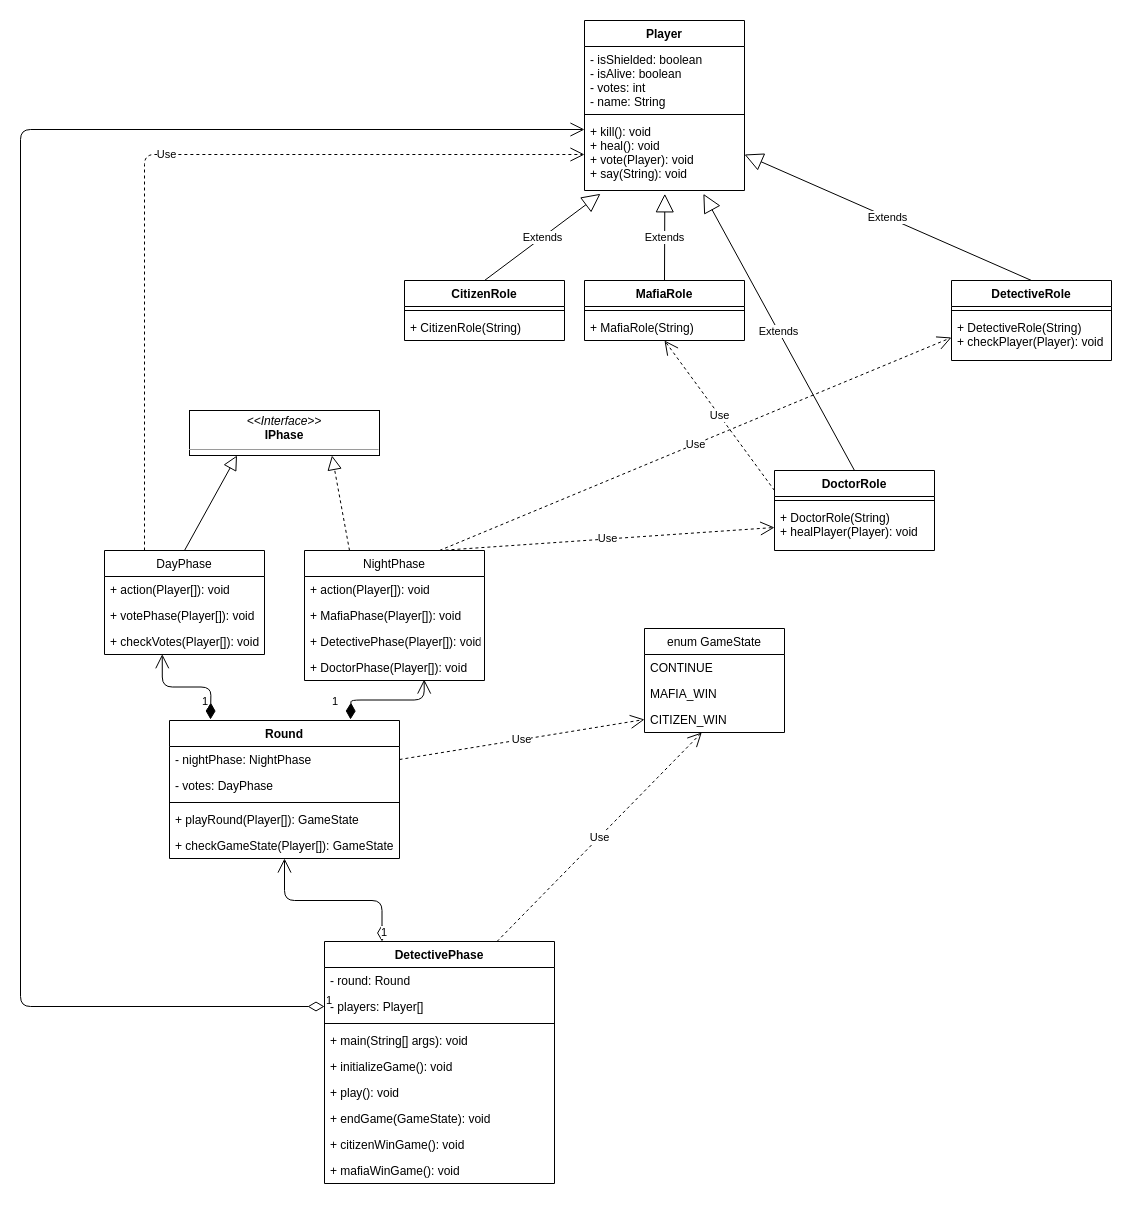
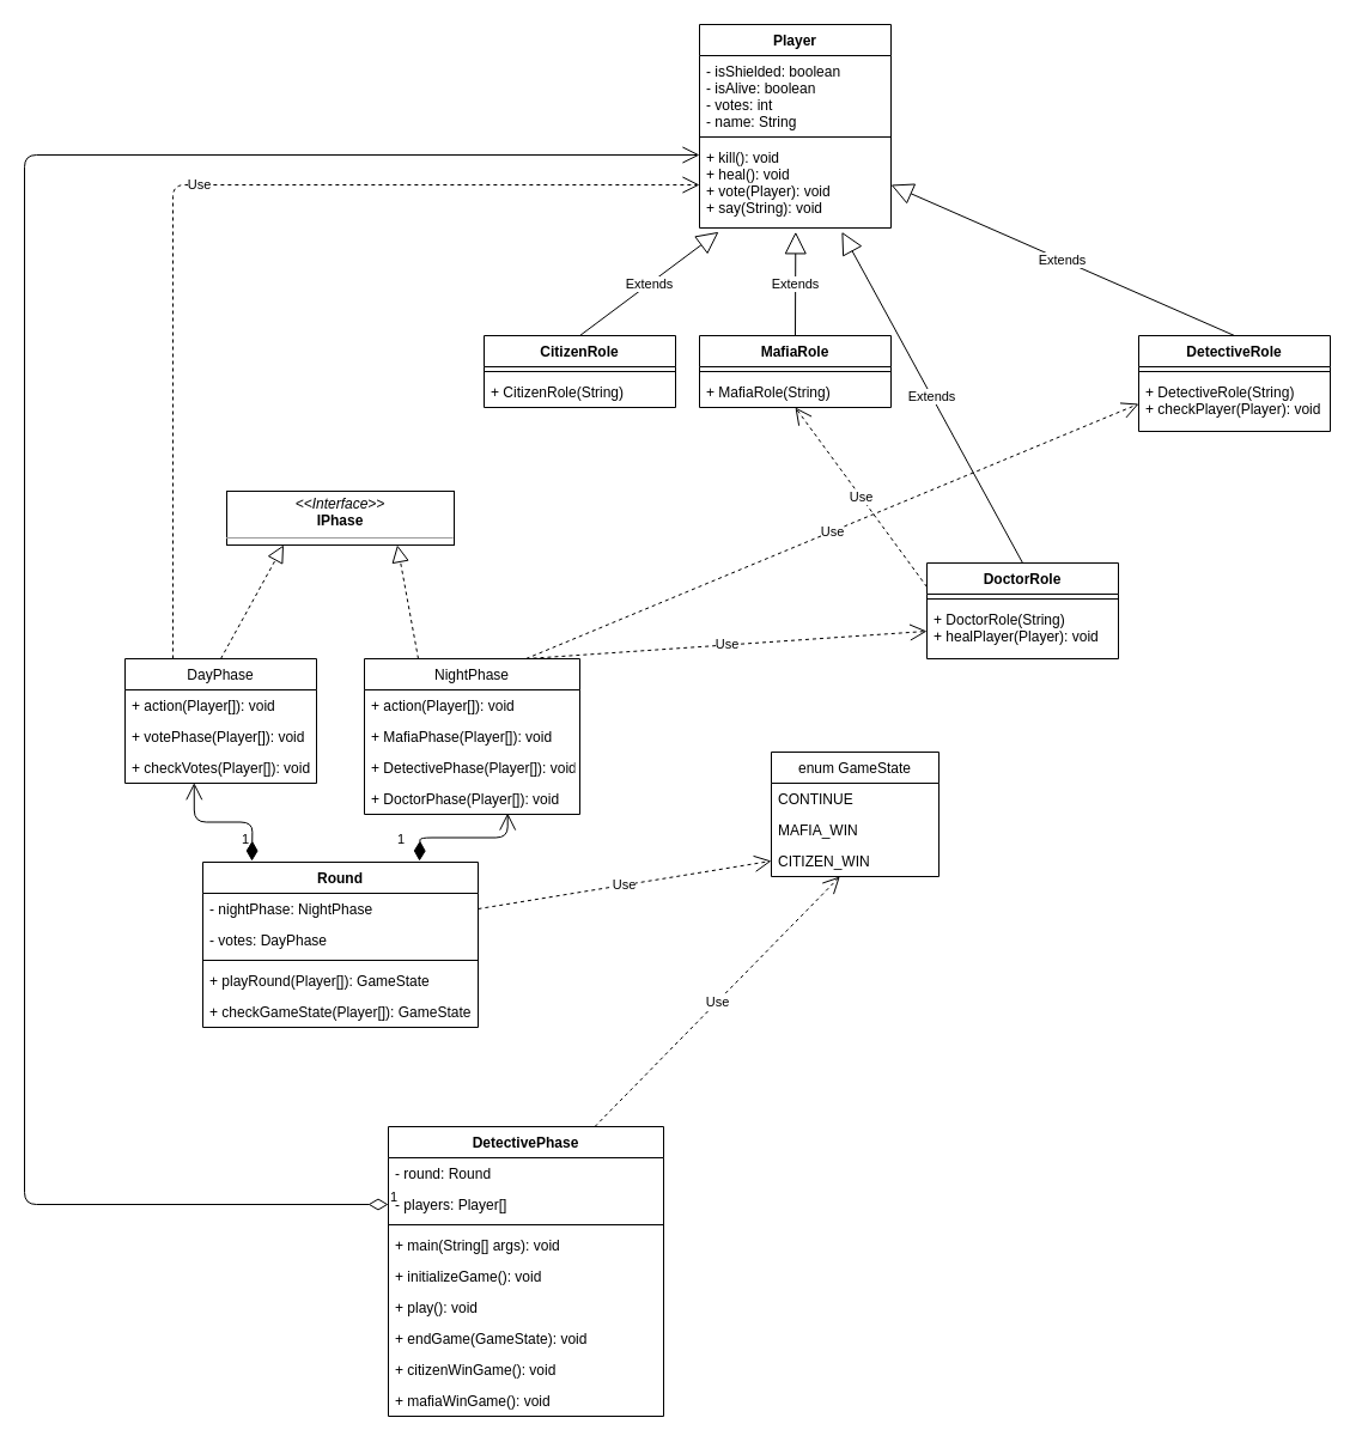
  <mxCell id="0" />
  <mxCell id="1" parent="0" />
  <mxCell id="2" value="Extends" style="endArrow=block;endSize=16;endFill=0;html=1;exitX=0.5;exitY=0;exitDx=0;exitDy=0;entryX=0.1;entryY=1.046;entryDx=0;entryDy=0;entryPerimeter=0;" parent="1" source="22" target="18" edge="1"><mxGeometry width="160" relative="1" as="geometry"><mxPoint x="564" y="410" as="sourcePoint" /><mxPoint x="614" y="210" as="targetPoint" /></mxGeometry></mxCell>
  <mxCell id="3" value="Extends" style="endArrow=block;endSize=16;endFill=0;html=1;exitX=0.5;exitY=0;exitDx=0;exitDy=0;entryX=0.502;entryY=1.046;entryDx=0;entryDy=0;entryPerimeter=0;" parent="1" source="19" target="18" edge="1"><mxGeometry width="160" relative="1" as="geometry"><mxPoint x="564" y="410" as="sourcePoint" /><mxPoint x="614" y="210" as="targetPoint" /></mxGeometry></mxCell>
  <mxCell id="4" value="Extends" style="endArrow=block;endSize=16;endFill=0;html=1;exitX=0.5;exitY=0;exitDx=0;exitDy=0;entryX=0.743;entryY=1.046;entryDx=0;entryDy=0;entryPerimeter=0;" parent="1" source="58" target="18" edge="1"><mxGeometry width="160" relative="1" as="geometry"><mxPoint x="564" y="410" as="sourcePoint" /><mxPoint x="614" y="210" as="targetPoint" /></mxGeometry></mxCell>
  <mxCell id="5" value="Extends" style="endArrow=block;endSize=16;endFill=0;html=1;exitX=0.5;exitY=0;exitDx=0;exitDy=0;entryX=1;entryY=0.5;entryDx=0;entryDy=0;" parent="1" source="25" target="18" edge="1"><mxGeometry width="160" relative="1" as="geometry"><mxPoint x="564" y="410" as="sourcePoint" /><mxPoint x="614" y="210" as="targetPoint" /></mxGeometry></mxCell>
  <mxCell id="6" value="&lt;p style=&quot;margin: 0px ; margin-top: 4px ; text-align: center&quot;&gt;&lt;i&gt;&amp;lt;&amp;lt;Interface&amp;gt;&amp;gt;&lt;/i&gt;&lt;br&gt;&lt;b&gt;IPhase&lt;/b&gt;&lt;/p&gt;&lt;hr size=&quot;1&quot;&gt;&lt;p style=&quot;margin: 0px ; margin-left: 4px&quot;&gt;+ action(Player[]): void&lt;/p&gt;" style="verticalAlign=top;align=left;overflow=fill;fontSize=12;fontFamily=Helvetica;html=1;" parent="1" vertex="1"><mxGeometry x="189" y="410" width="190" height="45" as="geometry" /></mxCell>
- <mxCell id="7" value="" style="endArrow=block;dashed=0;endFill=0;endSize=12;html=1;exitX=0.5;exitY=0;exitDx=0;exitDy=0;entryX=0.25;entryY=1;entryDx=0;entryDy=0;" parent="1" source="28" target="6" edge="1"><mxGeometry width="160" relative="1" as="geometry"><mxPoint x="204" y="570" as="sourcePoint" /><mxPoint x="364" y="570" as="targetPoint" /></mxGeometry></mxCell>
+ <mxCell id="7" value="" style="endArrow=block;dashed=1;endFill=0;endSize=12;html=1;exitX=0.5;exitY=0;exitDx=0;exitDy=0;entryX=0.25;entryY=1;entryDx=0;entryDy=0;" parent="1" source="28" target="6" edge="1"><mxGeometry width="160" relative="1" as="geometry"><mxPoint x="204" y="570" as="sourcePoint" /><mxPoint x="364" y="570" as="targetPoint" /></mxGeometry></mxCell>
  <mxCell id="8" value="" style="endArrow=block;dashed=1;endFill=0;endSize=12;html=1;exitX=0.25;exitY=0;exitDx=0;exitDy=0;entryX=0.75;entryY=1;entryDx=0;entryDy=0;" parent="1" source="32" target="6" edge="1"><mxGeometry width="160" relative="1" as="geometry"><mxPoint x="204" y="570" as="sourcePoint" /><mxPoint x="364" y="570" as="targetPoint" /></mxGeometry></mxCell>
  <mxCell id="9" value="Use" style="endArrow=open;endSize=12;dashed=1;html=1;exitX=0.75;exitY=0;exitDx=0;exitDy=0;entryX=0;entryY=0.5;entryDx=0;entryDy=0;" parent="1" source="32" target="60" edge="1"><mxGeometry width="160" relative="1" as="geometry"><mxPoint x="484" y="580" as="sourcePoint" /><mxPoint x="644" y="580" as="targetPoint" /></mxGeometry></mxCell>
  <mxCell id="10" value="Use" style="endArrow=open;endSize=12;dashed=1;html=1;exitX=0.75;exitY=0;exitDx=0;exitDy=0;entryX=0;entryY=0.5;entryDx=0;entryDy=0;" parent="1" source="32" target="27" edge="1"><mxGeometry width="160" relative="1" as="geometry"><mxPoint x="484" y="580" as="sourcePoint" /><mxPoint x="644" y="580" as="targetPoint" /></mxGeometry></mxCell>
  <mxCell id="11" value="Use" style="endArrow=open;endSize=12;dashed=1;html=1;exitX=0.25;exitY=0;exitDx=0;exitDy=0;entryX=0;entryY=0.5;entryDx=0;entryDy=0;" parent="1" source="28" target="18" edge="1"><mxGeometry width="160" relative="1" as="geometry"><mxPoint x="144" y="550" as="sourcePoint" /><mxPoint x="144" y="160" as="targetPoint" /><Array as="points"><mxPoint x="144" y="154" /></Array></mxGeometry></mxCell>
  <mxCell id="12" value="Use" style="endArrow=open;endSize=12;dashed=1;html=1;exitX=1;exitY=0.5;exitDx=0;exitDy=0;entryX=0;entryY=0.5;entryDx=0;entryDy=0;" parent="1" source="52" target="50" edge="1"><mxGeometry width="160" relative="1" as="geometry"><mxPoint x="424" y="620" as="sourcePoint" /><mxPoint x="584" y="620" as="targetPoint" /></mxGeometry></mxCell>
  <mxCell id="13" value="Use" style="endArrow=open;endSize=12;dashed=1;html=1;exitX=0.75;exitY=0;exitDx=0;exitDy=0;" parent="1" source="37" target="50" edge="1"><mxGeometry width="160" relative="1" as="geometry"><mxPoint x="474" y="860" as="sourcePoint" /><mxPoint x="634" y="860" as="targetPoint" /></mxGeometry></mxCell>
  <mxCell id="14" value="Use" style="endArrow=open;endSize=12;dashed=1;html=1;exitX=0;exitY=0.25;exitDx=0;exitDy=0;entryX=0.5;entryY=1;entryDx=0;entryDy=0;entryPerimeter=0;" parent="1" source="58" target="21" edge="1"><mxGeometry width="160" relative="1" as="geometry"><mxPoint x="624" y="390" as="sourcePoint" /><mxPoint x="784" y="390" as="targetPoint" /></mxGeometry></mxCell>
  <mxCell id="15" value="Player" style="swimlane;fontStyle=1;align=center;verticalAlign=top;childLayout=stackLayout;horizontal=1;startSize=26;horizontalStack=0;resizeParent=1;resizeParentMax=0;resizeLast=0;collapsible=1;marginBottom=0;" parent="1" vertex="1"><mxGeometry x="584" y="20" width="160" height="170" as="geometry" /></mxCell>
  <mxCell id="16" value="- isShielded: boolean&#10;- isAlive: boolean&#10;- votes: int&#10;- name: String" style="text;strokeColor=none;fillColor=none;align=left;verticalAlign=top;spacingLeft=4;spacingRight=4;overflow=hidden;rotatable=0;points=[[0,0.5],[1,0.5]];portConstraint=eastwest;" parent="15" vertex="1"><mxGeometry y="26" width="160" height="64" as="geometry" /></mxCell>
  <mxCell id="17" value="" style="line;strokeWidth=1;fillColor=none;align=left;verticalAlign=middle;spacingTop=-1;spacingLeft=3;spacingRight=3;rotatable=0;labelPosition=right;points=[];portConstraint=eastwest;" parent="15" vertex="1"><mxGeometry y="90" width="160" height="8" as="geometry" /></mxCell>
  <mxCell id="18" value="+ kill(): void&#10;+ heal(): void&#10;+ vote(Player): void&#10;+ say(String): void" style="text;strokeColor=none;fillColor=none;align=left;verticalAlign=top;spacingLeft=4;spacingRight=4;overflow=hidden;rotatable=0;points=[[0,0.5],[1,0.5]];portConstraint=eastwest;" parent="15" vertex="1"><mxGeometry y="98" width="160" height="72" as="geometry" /></mxCell>
  <mxCell id="19" value="MafiaRole" style="swimlane;fontStyle=1;align=center;verticalAlign=top;childLayout=stackLayout;horizontal=1;startSize=26;horizontalStack=0;resizeParent=1;resizeParentMax=0;resizeLast=0;collapsible=1;marginBottom=0;" parent="1" vertex="1"><mxGeometry x="584" y="280" width="160" height="60" as="geometry" /></mxCell>
  <mxCell id="20" value="" style="line;strokeWidth=1;fillColor=none;align=left;verticalAlign=middle;spacingTop=-1;spacingLeft=3;spacingRight=3;rotatable=0;labelPosition=right;points=[];portConstraint=eastwest;" parent="19" vertex="1"><mxGeometry y="26" width="160" height="8" as="geometry" /></mxCell>
  <mxCell id="21" value="+ MafiaRole(String)" style="text;strokeColor=none;fillColor=none;align=left;verticalAlign=top;spacingLeft=4;spacingRight=4;overflow=hidden;rotatable=0;points=[[0,0.5],[1,0.5]];portConstraint=eastwest;" parent="19" vertex="1"><mxGeometry y="34" width="160" height="26" as="geometry" /></mxCell>
  <mxCell id="22" value="CitizenRole" style="swimlane;fontStyle=1;align=center;verticalAlign=top;childLayout=stackLayout;horizontal=1;startSize=26;horizontalStack=0;resizeParent=1;resizeParentMax=0;resizeLast=0;collapsible=1;marginBottom=0;" parent="1" vertex="1"><mxGeometry x="404" y="280" width="160" height="60" as="geometry" /></mxCell>
  <mxCell id="23" value="" style="line;strokeWidth=1;fillColor=none;align=left;verticalAlign=middle;spacingTop=-1;spacingLeft=3;spacingRight=3;rotatable=0;labelPosition=right;points=[];portConstraint=eastwest;" parent="22" vertex="1"><mxGeometry y="26" width="160" height="8" as="geometry" /></mxCell>
  <mxCell id="24" value="+ CitizenRole(String)" style="text;strokeColor=none;fillColor=none;align=left;verticalAlign=top;spacingLeft=4;spacingRight=4;overflow=hidden;rotatable=0;points=[[0,0.5],[1,0.5]];portConstraint=eastwest;" parent="22" vertex="1"><mxGeometry y="34" width="160" height="26" as="geometry" /></mxCell>
  <mxCell id="25" value="DetectiveRole" style="swimlane;fontStyle=1;align=center;verticalAlign=top;childLayout=stackLayout;horizontal=1;startSize=26;horizontalStack=0;resizeParent=1;resizeParentMax=0;resizeLast=0;collapsible=1;marginBottom=0;" parent="1" vertex="1"><mxGeometry x="951" y="280" width="160" height="80" as="geometry" /></mxCell>
  <mxCell id="26" value="" style="line;strokeWidth=1;fillColor=none;align=left;verticalAlign=middle;spacingTop=-1;spacingLeft=3;spacingRight=3;rotatable=0;labelPosition=right;points=[];portConstraint=eastwest;" parent="25" vertex="1"><mxGeometry y="26" width="160" height="8" as="geometry" /></mxCell>
  <mxCell id="27" value="+ DetectiveRole(String)&#10;+ checkPlayer(Player): void" style="text;strokeColor=none;fillColor=none;align=left;verticalAlign=top;spacingLeft=4;spacingRight=4;overflow=hidden;rotatable=0;points=[[0,0.5],[1,0.5]];portConstraint=eastwest;" parent="25" vertex="1"><mxGeometry y="34" width="160" height="46" as="geometry" /></mxCell>
  <mxCell id="28" value="DayPhase" style="swimlane;fontStyle=0;childLayout=stackLayout;horizontal=1;startSize=26;fillColor=none;horizontalStack=0;resizeParent=1;resizeParentMax=0;resizeLast=0;collapsible=1;marginBottom=0;" parent="1" vertex="1"><mxGeometry x="104" y="550" width="160" height="104" as="geometry" /></mxCell>
  <mxCell id="29" value="+ action(Player[]): void" style="text;strokeColor=none;fillColor=none;align=left;verticalAlign=top;spacingLeft=4;spacingRight=4;overflow=hidden;rotatable=0;points=[[0,0.5],[1,0.5]];portConstraint=eastwest;" parent="28" vertex="1"><mxGeometry y="26" width="160" height="26" as="geometry" /></mxCell>
  <mxCell id="30" value="+ votePhase(Player[]): void" style="text;strokeColor=none;fillColor=none;align=left;verticalAlign=top;spacingLeft=4;spacingRight=4;overflow=hidden;rotatable=0;points=[[0,0.5],[1,0.5]];portConstraint=eastwest;" parent="28" vertex="1"><mxGeometry y="52" width="160" height="26" as="geometry" /></mxCell>
  <mxCell id="31" value="+ checkVotes(Player[]): void" style="text;strokeColor=none;fillColor=none;align=left;verticalAlign=top;spacingLeft=4;spacingRight=4;overflow=hidden;rotatable=0;points=[[0,0.5],[1,0.5]];portConstraint=eastwest;" parent="28" vertex="1"><mxGeometry y="78" width="160" height="26" as="geometry" /></mxCell>
  <mxCell id="32" value="NightPhase" style="swimlane;fontStyle=0;childLayout=stackLayout;horizontal=1;startSize=26;fillColor=none;horizontalStack=0;resizeParent=1;resizeParentMax=0;resizeLast=0;collapsible=1;marginBottom=0;" parent="1" vertex="1"><mxGeometry x="304" y="550" width="180" height="130" as="geometry" /></mxCell>
  <mxCell id="33" value="+ action(Player[]): void" style="text;strokeColor=none;fillColor=none;align=left;verticalAlign=top;spacingLeft=4;spacingRight=4;overflow=hidden;rotatable=0;points=[[0,0.5],[1,0.5]];portConstraint=eastwest;" parent="32" vertex="1"><mxGeometry y="26" width="180" height="26" as="geometry" /></mxCell>
  <mxCell id="34" value="+ MafiaPhase(Player[]): void" style="text;strokeColor=none;fillColor=none;align=left;verticalAlign=top;spacingLeft=4;spacingRight=4;overflow=hidden;rotatable=0;points=[[0,0.5],[1,0.5]];portConstraint=eastwest;" parent="32" vertex="1"><mxGeometry y="52" width="180" height="26" as="geometry" /></mxCell>
  <mxCell id="35" value="+ DetectivePhase(Player[]): void" style="text;strokeColor=none;fillColor=none;align=left;verticalAlign=top;spacingLeft=4;spacingRight=4;overflow=hidden;rotatable=0;points=[[0,0.5],[1,0.5]];portConstraint=eastwest;" parent="32" vertex="1"><mxGeometry y="78" width="180" height="26" as="geometry" /></mxCell>
  <mxCell id="36" value="+ DoctorPhase(Player[]): void" style="text;strokeColor=none;fillColor=none;align=left;verticalAlign=top;spacingLeft=4;spacingRight=4;overflow=hidden;rotatable=0;points=[[0,0.5],[1,0.5]];portConstraint=eastwest;" parent="32" vertex="1"><mxGeometry y="104" width="180" height="26" as="geometry" /></mxCell>
  <mxCell id="37" value="DetectivePhase" style="swimlane;fontStyle=1;align=center;verticalAlign=top;childLayout=stackLayout;horizontal=1;startSize=26;horizontalStack=0;resizeParent=1;resizeParentMax=0;resizeLast=0;collapsible=1;marginBottom=0;" parent="1" vertex="1"><mxGeometry x="324" y="941" width="230" height="242" as="geometry" /></mxCell>
  <mxCell id="38" value="- round: Round&#10;" style="text;strokeColor=none;fillColor=none;align=left;verticalAlign=top;spacingLeft=4;spacingRight=4;overflow=hidden;rotatable=0;points=[[0,0.5],[1,0.5]];portConstraint=eastwest;" parent="37" vertex="1"><mxGeometry y="26" width="230" height="26" as="geometry" /></mxCell>
  <mxCell id="39" value="- players: Player[]&#10;" style="text;strokeColor=none;fillColor=none;align=left;verticalAlign=top;spacingLeft=4;spacingRight=4;overflow=hidden;rotatable=0;points=[[0,0.5],[1,0.5]];portConstraint=eastwest;" parent="37" vertex="1"><mxGeometry y="52" width="230" height="26" as="geometry" /></mxCell>
  <mxCell id="40" value="" style="line;strokeWidth=1;fillColor=none;align=left;verticalAlign=middle;spacingTop=-1;spacingLeft=3;spacingRight=3;rotatable=0;labelPosition=right;points=[];portConstraint=eastwest;" parent="37" vertex="1"><mxGeometry y="78" width="230" height="8" as="geometry" /></mxCell>
  <mxCell id="41" value="+ main(String[] args): void" style="text;strokeColor=none;fillColor=none;align=left;verticalAlign=top;spacingLeft=4;spacingRight=4;overflow=hidden;rotatable=0;points=[[0,0.5],[1,0.5]];portConstraint=eastwest;" vertex="1" parent="37"><mxGeometry y="86" width="230" height="26" as="geometry" /></mxCell>
  <mxCell id="42" value="+ initializeGame(): void" style="text;strokeColor=none;fillColor=none;align=left;verticalAlign=top;spacingLeft=4;spacingRight=4;overflow=hidden;rotatable=0;points=[[0,0.5],[1,0.5]];portConstraint=eastwest;" parent="37" vertex="1"><mxGeometry y="112" width="230" height="26" as="geometry" /></mxCell>
  <mxCell id="43" value="+ play(): void" style="text;strokeColor=none;fillColor=none;align=left;verticalAlign=top;spacingLeft=4;spacingRight=4;overflow=hidden;rotatable=0;points=[[0,0.5],[1,0.5]];portConstraint=eastwest;" parent="37" vertex="1"><mxGeometry y="138" width="230" height="26" as="geometry" /></mxCell>
  <mxCell id="44" value="+ endGame(GameState): void" style="text;strokeColor=none;fillColor=none;align=left;verticalAlign=top;spacingLeft=4;spacingRight=4;overflow=hidden;rotatable=0;points=[[0,0.5],[1,0.5]];portConstraint=eastwest;" parent="37" vertex="1"><mxGeometry y="164" width="230" height="26" as="geometry" /></mxCell>
  <mxCell id="45" value="+ citizenWinGame(): void" style="text;strokeColor=none;fillColor=none;align=left;verticalAlign=top;spacingLeft=4;spacingRight=4;overflow=hidden;rotatable=0;points=[[0,0.5],[1,0.5]];portConstraint=eastwest;" parent="37" vertex="1"><mxGeometry y="190" width="230" height="26" as="geometry" /></mxCell>
  <mxCell id="46" value="+ mafiaWinGame(): void" style="text;strokeColor=none;fillColor=none;align=left;verticalAlign=top;spacingLeft=4;spacingRight=4;overflow=hidden;rotatable=0;points=[[0,0.5],[1,0.5]];portConstraint=eastwest;" parent="37" vertex="1"><mxGeometry y="216" width="230" height="26" as="geometry" /></mxCell>
  <mxCell id="47" value="enum GameState" style="swimlane;fontStyle=0;childLayout=stackLayout;horizontal=1;startSize=26;fillColor=none;horizontalStack=0;resizeParent=1;resizeParentMax=0;resizeLast=0;collapsible=1;marginBottom=0;" parent="1" vertex="1"><mxGeometry x="644" y="628" width="140" height="104" as="geometry" /></mxCell>
  <mxCell id="48" value="CONTINUE" style="text;strokeColor=none;fillColor=none;align=left;verticalAlign=top;spacingLeft=4;spacingRight=4;overflow=hidden;rotatable=0;points=[[0,0.5],[1,0.5]];portConstraint=eastwest;" parent="47" vertex="1"><mxGeometry y="26" width="140" height="26" as="geometry" /></mxCell>
  <mxCell id="49" value="MAFIA_WIN" style="text;strokeColor=none;fillColor=none;align=left;verticalAlign=top;spacingLeft=4;spacingRight=4;overflow=hidden;rotatable=0;points=[[0,0.5],[1,0.5]];portConstraint=eastwest;" parent="47" vertex="1"><mxGeometry y="52" width="140" height="26" as="geometry" /></mxCell>
  <mxCell id="50" value="CITIZEN_WIN" style="text;strokeColor=none;fillColor=none;align=left;verticalAlign=top;spacingLeft=4;spacingRight=4;overflow=hidden;rotatable=0;points=[[0,0.5],[1,0.5]];portConstraint=eastwest;" parent="47" vertex="1"><mxGeometry y="78" width="140" height="26" as="geometry" /></mxCell>
  <mxCell id="51" value="Round" style="swimlane;fontStyle=1;align=center;verticalAlign=top;childLayout=stackLayout;horizontal=1;startSize=26;horizontalStack=0;resizeParent=1;resizeParentMax=0;resizeLast=0;collapsible=1;marginBottom=0;" parent="1" vertex="1"><mxGeometry x="169" y="720" width="230" height="138" as="geometry" /></mxCell>
  <mxCell id="52" value="- nightPhase: NightPhase&#10;" style="text;strokeColor=none;fillColor=none;align=left;verticalAlign=top;spacingLeft=4;spacingRight=4;overflow=hidden;rotatable=0;points=[[0,0.5],[1,0.5]];portConstraint=eastwest;" parent="51" vertex="1"><mxGeometry y="26" width="230" height="26" as="geometry" /></mxCell>
  <mxCell id="53" value="- votes: DayPhase&#10;" style="text;strokeColor=none;fillColor=none;align=left;verticalAlign=top;spacingLeft=4;spacingRight=4;overflow=hidden;rotatable=0;points=[[0,0.5],[1,0.5]];portConstraint=eastwest;" parent="51" vertex="1"><mxGeometry y="52" width="230" height="26" as="geometry" /></mxCell>
  <mxCell id="54" value="" style="line;strokeWidth=1;fillColor=none;align=left;verticalAlign=middle;spacingTop=-1;spacingLeft=3;spacingRight=3;rotatable=0;labelPosition=right;points=[];portConstraint=eastwest;" parent="51" vertex="1"><mxGeometry y="78" width="230" height="8" as="geometry" /></mxCell>
  <mxCell id="55" value="+ playRound(Player[]): GameState" style="text;strokeColor=none;fillColor=none;align=left;verticalAlign=top;spacingLeft=4;spacingRight=4;overflow=hidden;rotatable=0;points=[[0,0.5],[1,0.5]];portConstraint=eastwest;" parent="51" vertex="1"><mxGeometry y="86" width="230" height="26" as="geometry" /></mxCell>
  <mxCell id="56" value="+ checkGameState(Player[]): GameState" style="text;strokeColor=none;fillColor=none;align=left;verticalAlign=top;spacingLeft=4;spacingRight=4;overflow=hidden;rotatable=0;points=[[0,0.5],[1,0.5]];portConstraint=eastwest;" parent="51" vertex="1"><mxGeometry y="112" width="230" height="26" as="geometry" /></mxCell>
  <mxCell id="57" value="1" style="endArrow=open;html=1;endSize=12;startArrow=diamondThin;startSize=14;startFill=1;edgeStyle=orthogonalEdgeStyle;align=left;verticalAlign=bottom;entryX=0.665;entryY=0.962;entryDx=0;entryDy=0;entryPerimeter=0;" parent="51" target="36" edge="1"><mxGeometry x="-0.657" y="10" relative="1" as="geometry"><mxPoint x="181" y="-1" as="sourcePoint" /><mxPoint x="341" y="-1" as="targetPoint" /><mxPoint x="-10" y="10" as="offset" /></mxGeometry></mxCell>
  <mxCell id="58" value="DoctorRole" style="swimlane;fontStyle=1;align=center;verticalAlign=top;childLayout=stackLayout;horizontal=1;startSize=26;horizontalStack=0;resizeParent=1;resizeParentMax=0;resizeLast=0;collapsible=1;marginBottom=0;" parent="1" vertex="1"><mxGeometry x="774" y="470" width="160" height="80" as="geometry" /></mxCell>
  <mxCell id="59" value="" style="line;strokeWidth=1;fillColor=none;align=left;verticalAlign=middle;spacingTop=-1;spacingLeft=3;spacingRight=3;rotatable=0;labelPosition=right;points=[];portConstraint=eastwest;" parent="58" vertex="1"><mxGeometry y="26" width="160" height="8" as="geometry" /></mxCell>
  <mxCell id="60" value="+ DoctorRole(String)&#10;+ healPlayer(Player): void" style="text;strokeColor=none;fillColor=none;align=left;verticalAlign=top;spacingLeft=4;spacingRight=4;overflow=hidden;rotatable=0;points=[[0,0.5],[1,0.5]];portConstraint=eastwest;" parent="58" vertex="1"><mxGeometry y="34" width="160" height="46" as="geometry" /></mxCell>
  <mxCell id="61" value="1" style="endArrow=open;html=1;endSize=12;startArrow=diamondThin;startSize=14;startFill=1;edgeStyle=orthogonalEdgeStyle;align=left;verticalAlign=bottom;entryX=0.361;entryY=0.989;entryDx=0;entryDy=0;entryPerimeter=0;" parent="1" target="31" edge="1"><mxGeometry x="-0.251" y="23" relative="1" as="geometry"><mxPoint x="210" y="719" as="sourcePoint" /><mxPoint x="700" y="649" as="targetPoint" /><mxPoint as="offset" /></mxGeometry></mxCell>
  <mxCell id="62" value="1" style="endArrow=open;html=1;endSize=12;startArrow=diamondThin;startSize=14;startFill=0;edgeStyle=orthogonalEdgeStyle;align=left;verticalAlign=bottom;exitX=0;exitY=0.5;exitDx=0;exitDy=0;" parent="1" source="39" target="18" edge="1"><mxGeometry x="-1" y="3" relative="1" as="geometry"><mxPoint x="210" y="949" as="sourcePoint" /><mxPoint x="370" y="949" as="targetPoint" /><Array as="points"><mxPoint x="20" y="1006" /><mxPoint x="20" y="129" /></Array></mxGeometry></mxCell>
- <mxCell id="63" value="1" style="endArrow=open;html=1;endSize=12;startArrow=diamondThin;startSize=14;startFill=0;edgeStyle=orthogonalEdgeStyle;align=left;verticalAlign=bottom;exitX=0.25;exitY=0;exitDx=0;exitDy=0;" parent="1" source="37" target="56" edge="1"><mxGeometry x="-1" y="3" relative="1" as="geometry"><mxPoint x="550" y="549" as="sourcePoint" /><mxPoint x="710" y="549" as="targetPoint" /><Array as="points"><mxPoint x="382" y="900" /><mxPoint x="284" y="900" /></Array></mxGeometry></mxCell>
